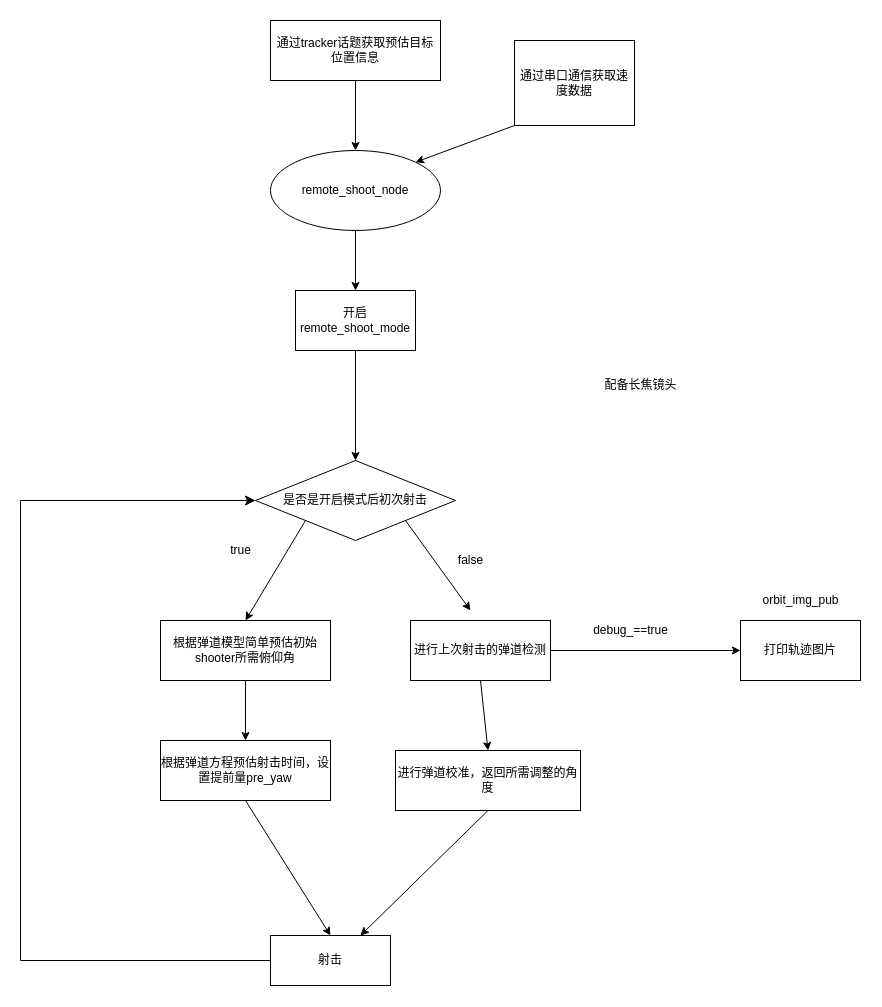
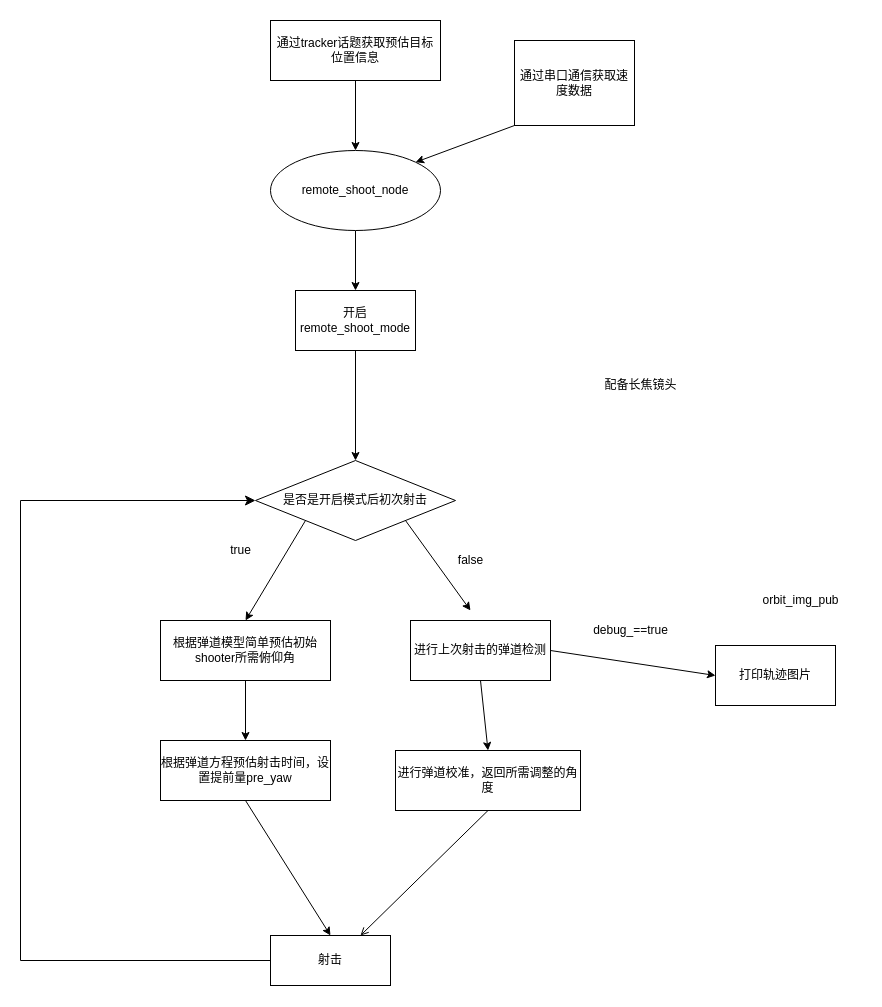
  <mxCell id="0" />
  <mxCell id="1" parent="0" />
  <mxCell id="2" style="edgeStyle=none;html=1;exitX=0.5;exitY=1;exitDx=0;exitDy=0;entryX=0.5;entryY=0;entryDx=0;entryDy=0;" edge="1" parent="1" source="3" target="8"><mxGeometry relative="1" as="geometry" /></mxCell>
  <mxCell id="3" value="remote_shoot_node" style="ellipse;whiteSpace=wrap;html=1;" parent="1" vertex="1"><mxGeometry x="270" y="150" width="170" height="80" as="geometry" /></mxCell>
  <mxCell id="4" style="edgeStyle=none;html=1;exitX=0.5;exitY=1;exitDx=0;exitDy=0;entryX=0.5;entryY=0;entryDx=0;entryDy=0;" edge="1" parent="1" source="5" target="3"><mxGeometry relative="1" as="geometry" /></mxCell>
  <mxCell id="5" value="通过tracker话题获取预估目标位置信息" style="rounded=0;whiteSpace=wrap;html=1;" parent="1" vertex="1"><mxGeometry x="270" y="20" width="170" height="60" as="geometry" /></mxCell>
  <mxCell id="6" value="配备长焦镜头" style="text;html=1;align=center;verticalAlign=middle;resizable=0;points=[];autosize=1;strokeColor=none;fillColor=none;" vertex="1" parent="1"><mxGeometry x="590" y="370" width="100" height="30" as="geometry" /></mxCell>
  <mxCell id="7" style="edgeStyle=none;html=1;exitX=0.5;exitY=1;exitDx=0;exitDy=0;entryX=0.5;entryY=0;entryDx=0;entryDy=0;" edge="1" parent="1" source="8" target="13"><mxGeometry relative="1" as="geometry" /></mxCell>
  <mxCell id="8" value="开启remote_shoot_mode&lt;br&gt;" style="whiteSpace=wrap;html=1;" vertex="1" parent="1"><mxGeometry x="295" y="290" width="120" height="60" as="geometry" /></mxCell>
  <mxCell id="9" style="edgeStyle=none;html=1;exitX=0.5;exitY=1;exitDx=0;exitDy=0;entryX=0.5;entryY=0;entryDx=0;entryDy=0;" edge="1" parent="1" source="10" target="17"><mxGeometry relative="1" as="geometry" /></mxCell>
  <mxCell id="10" value="根据弹道模型简单预估初始shooter所需俯仰角" style="whiteSpace=wrap;html=1;" vertex="1" parent="1"><mxGeometry y="620" width="170" height="60" as="geometry" x="160" /></mxCell>
  <mxCell id="11" style="edgeStyle=none;html=1;exitX=0;exitY=1;exitDx=0;exitDy=0;entryX=0.5;entryY=0;entryDx=0;entryDy=0;" edge="1" parent="1" source="13" target="10"><mxGeometry relative="1" as="geometry"><mxPoint x="270" y="620" as="targetPoint" /></mxGeometry></mxCell>
  <mxCell id="12" style="edgeStyle=none;html=1;exitX=1;exitY=1;exitDx=0;exitDy=0;" edge="1" parent="1" source="13"><mxGeometry relative="1" as="geometry"><mxPoint x="470" y="610" as="targetPoint" /></mxGeometry></mxCell>
  <mxCell id="13" value="是否是开启模式后初次射击" style="rhombus;whiteSpace=wrap;html=1;" vertex="1" parent="1"><mxGeometry x="255" y="460" width="200" height="80" as="geometry" /></mxCell>
  <mxCell id="14" value="true" style="text;html=1;align=center;verticalAlign=middle;resizable=0;points=[];autosize=1;strokeColor=none;fillColor=none;" vertex="1" parent="1"><mxGeometry x="220" y="535" width="40" height="30" as="geometry" /></mxCell>
  <mxCell id="15" value="false" style="text;html=1;align=center;verticalAlign=middle;resizable=0;points=[];autosize=1;strokeColor=none;fillColor=none;" vertex="1" parent="1"><mxGeometry x="445" y="545" width="50" height="30" as="geometry" /></mxCell>
  <mxCell id="16" style="edgeStyle=none;html=1;exitX=0.5;exitY=1;exitDx=0;exitDy=0;entryX=0.5;entryY=0;entryDx=0;entryDy=0;" edge="1" parent="1" source="17" target="18"><mxGeometry relative="1" as="geometry"><mxPoint x="320" y="930" as="targetPoint" /></mxGeometry></mxCell>
  <mxCell id="17" value="根据弹道方程预估射击时间，设置提前量pre_yaw" style="rounded=0;whiteSpace=wrap;html=1;" vertex="1" parent="1"><mxGeometry y="740" width="170" height="60" as="geometry" x="160" /></mxCell>
  <mxCell id="18" value="射击" style="whiteSpace=wrap;html=1;" vertex="1" parent="1"><mxGeometry x="270" y="935" width="120" height="50" as="geometry" /></mxCell>
  <mxCell id="19" style="edgeStyle=none;html=1;exitX=0;exitY=1;exitDx=0;exitDy=0;entryX=1;entryY=0;entryDx=0;entryDy=0;" edge="1" parent="1" source="20" target="3"><mxGeometry relative="1" as="geometry" /></mxCell>
  <mxCell id="20" value="通过串口通信获取速度数据" style="rounded=0;whiteSpace=wrap;html=1;" vertex="1" parent="1"><mxGeometry x="514" y="40" width="120" height="85" as="geometry" /></mxCell>
  <mxCell id="21" style="edgeStyle=none;html=1;exitX=0.5;exitY=1;exitDx=0;exitDy=0;entryX=0.5;entryY=0;entryDx=0;entryDy=0;" edge="1" parent="1" source="22" target="24"><mxGeometry relative="1" as="geometry" /></mxCell>
  <mxCell id="22" value="进行上次射击的弹道检测" style="rounded=0;whiteSpace=wrap;html=1;" vertex="1" parent="1"><mxGeometry x="410" y="620" width="140" height="60" as="geometry" /></mxCell>
- <mxCell id="23" style="edgeStyle=none;html=1;exitX=0.5;exitY=1;exitDx=0;exitDy=0;entryX=0.75;entryY=0;entryDx=0;entryDy=0;" edge="1" parent="1" source="24" target="18"><mxGeometry relative="1" as="geometry" /></mxCell>
+ <mxCell id="23" style="edgeStyle=none;html=1;exitX=0.5;exitY=1;exitDx=0;exitDy=0;entryX=0.75;entryY=0;entryDx=0;entryDy=0;endArrow=open;" edge="1" parent="1" source="24" target="18"><mxGeometry relative="1" as="geometry" /></mxCell>
  <mxCell id="24" value="进行弹道校准，返回所需调整的角度" style="whiteSpace=wrap;html=1;" vertex="1" parent="1"><mxGeometry x="395" y="750" width="185" height="60" as="geometry" /></mxCell>
- <mxCell id="25" value="打印轨迹图片" style="rounded=0;whiteSpace=wrap;html=1;" vertex="1" parent="1"><mxGeometry x="740" y="620" width="120" height="60" as="geometry" /></mxCell>
+ <mxCell id="25" value="打印轨迹图片" style="rounded=0;whiteSpace=wrap;html=1;" vertex="1" parent="1"><mxGeometry x="715" y="645" width="120" height="60" as="geometry" /></mxCell>
  <mxCell id="26" value="" style="endArrow=classic;html=1;exitX=1;exitY=0.5;exitDx=0;exitDy=0;entryX=0;entryY=0.5;entryDx=0;entryDy=0;" edge="1" parent="1" source="22" target="25"><mxGeometry width="50" height="50" relative="1" as="geometry"><mxPoint x="580" y="680" as="sourcePoint" /><mxPoint x="630" y="630" as="targetPoint" /></mxGeometry></mxCell>
  <mxCell id="27" value="debug_==true" style="text;html=1;align=center;verticalAlign=middle;resizable=0;points=[];autosize=1;strokeColor=none;fillColor=none;" vertex="1" parent="1"><mxGeometry x="580" y="615" width="100" height="30" as="geometry" /></mxCell>
  <mxCell id="28" value="orbit_img_pub" style="text;html=1;align=center;verticalAlign=middle;resizable=0;points=[];autosize=1;strokeColor=none;fillColor=none;" vertex="1" parent="1"><mxGeometry x="750" y="585" width="100" height="30" as="geometry" /></mxCell>
  <mxCell id="29" value="" style="edgeStyle=segmentEdgeStyle;endArrow=classic;html=1;curved=0;rounded=0;endSize=8;startSize=8;sourcePerimeterSpacing=0;targetPerimeterSpacing=0;exitX=0;exitY=0.5;exitDx=0;exitDy=0;" edge="1" parent="1" source="18" target="13"><mxGeometry width="100" relative="1" as="geometry"><mxPoint x="320" y="1080" as="sourcePoint" /><mxPoint x="20" y="510" as="targetPoint" /><Array as="points"><mxPoint x="20" y="960" /><mxPoint x="20" y="500" /></Array></mxGeometry></mxCell>
